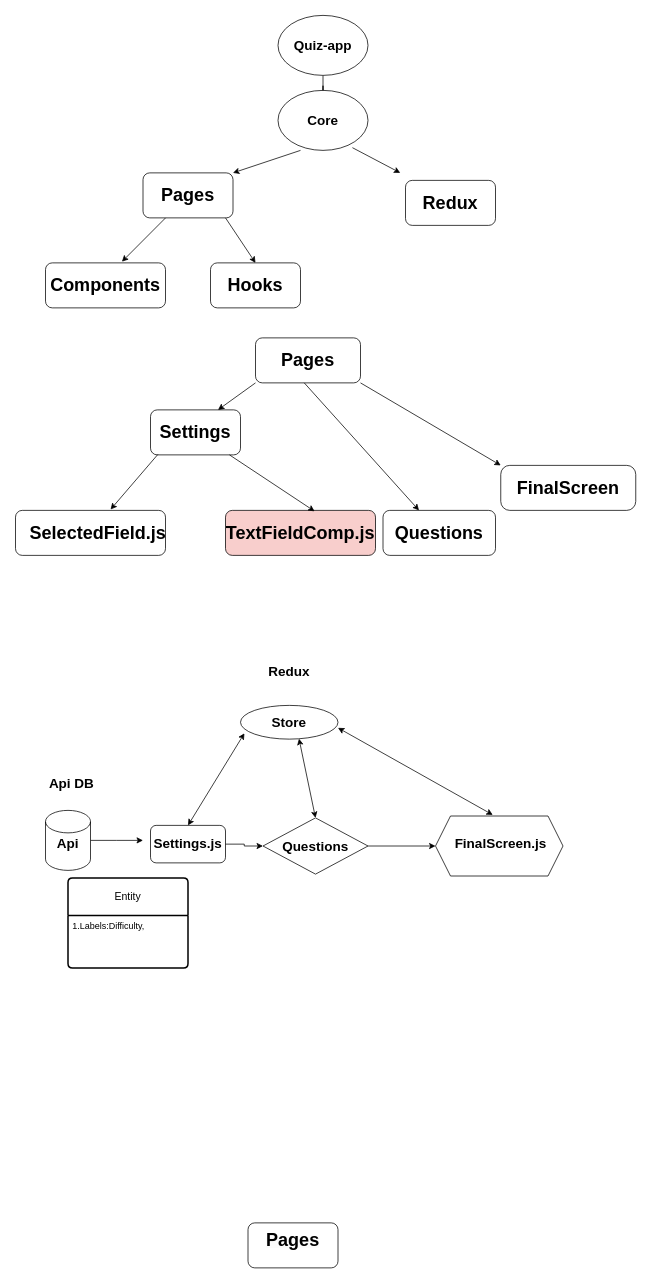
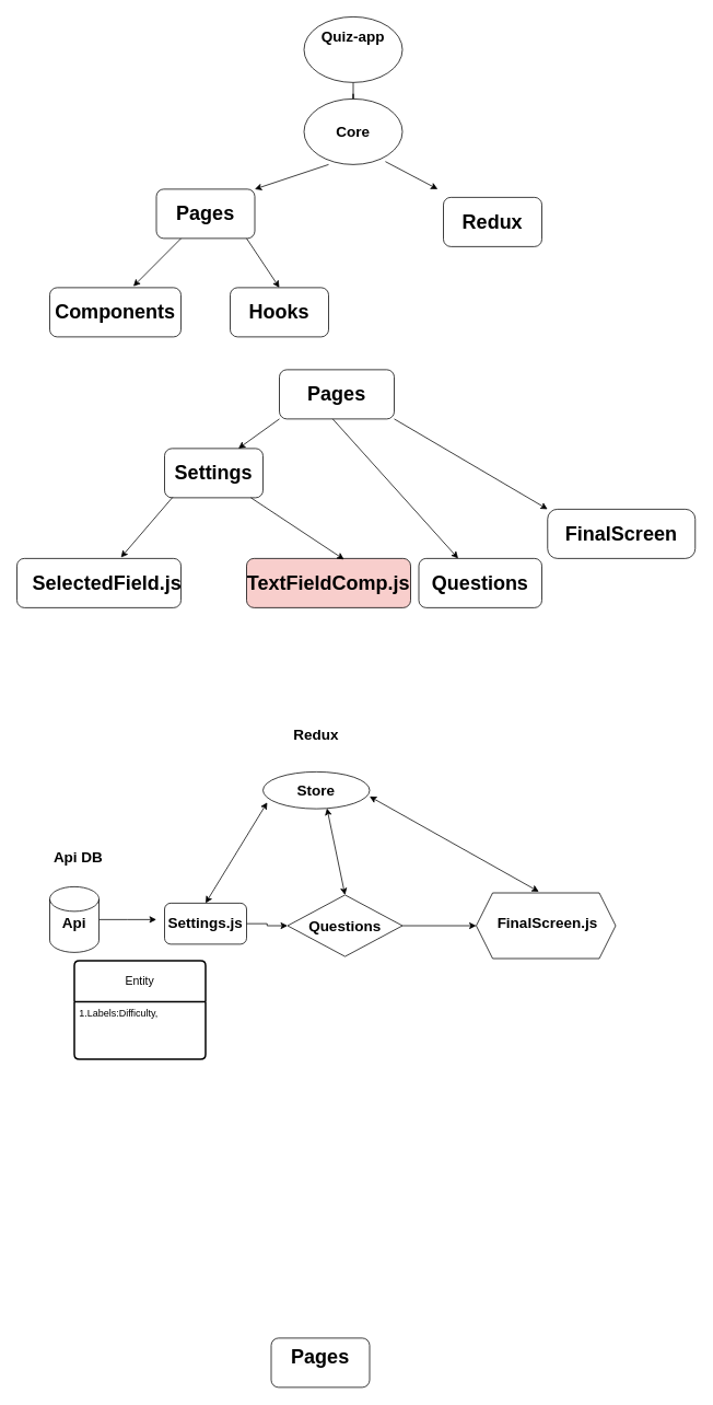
  <mxCell id="0" />
  <mxCell id="1" parent="0" />
  <mxCell id="2" value="" style="edgeStyle=orthogonalEdgeStyle;rounded=0;orthogonalLoop=1;jettySize=auto;html=1;" edge="1" parent="1" source="3" target="14"><mxGeometry relative="1" as="geometry" /></mxCell>
  <mxCell id="3" value="" style="ellipse;whiteSpace=wrap;html=1;" parent="1" vertex="1"><mxGeometry x="370" y="20" width="120" height="80" as="geometry" /></mxCell>
- <mxCell id="4" value="&lt;b&gt;&lt;font style=&quot;font-size: 18px;&quot;&gt;Quiz-app&lt;/font&gt;&lt;/b&gt;" style="text;html=1;align=center;verticalAlign=middle;whiteSpace=wrap;rounded=0;strokeWidth=9;" parent="1" vertex="1"><mxGeometry x="380" y="37.5" width="100" height="45" as="geometry" /></mxCell>
+ <mxCell id="4" value="&lt;b&gt;&lt;font style=&quot;font-size: 18px;&quot;&gt;Quiz-app&lt;/font&gt;&lt;/b&gt;" style="text;html=1;align=center;verticalAlign=middle;whiteSpace=wrap;rounded=0;strokeWidth=9;" parent="1" vertex="1"><mxGeometry x="380" y="22.5" width="100" height="45" as="geometry" /></mxCell>
  <mxCell id="5" value="" style="rounded=1;whiteSpace=wrap;html=1;" vertex="1" parent="1"><mxGeometry x="60" y="350" width="160" height="60" as="geometry" /></mxCell>
  <mxCell id="6" value="" style="rounded=1;whiteSpace=wrap;html=1;" vertex="1" parent="1"><mxGeometry x="280" y="350" width="120" height="60" as="geometry" /></mxCell>
  <mxCell id="7" value="" style="rounded=1;whiteSpace=wrap;html=1;" vertex="1" parent="1"><mxGeometry x="190" y="230" width="120" height="60" as="geometry" /></mxCell>
  <mxCell id="8" value="" style="rounded=1;whiteSpace=wrap;html=1;" vertex="1" parent="1"><mxGeometry x="540" y="240" width="120" height="60" as="geometry" /></mxCell>
  <mxCell id="9" value="&lt;b&gt;&lt;font style=&quot;font-size: 24px;&quot;&gt;Components&lt;/font&gt;&lt;/b&gt;" style="text;html=1;align=center;verticalAlign=middle;whiteSpace=wrap;rounded=0;" vertex="1" parent="1"><mxGeometry x="110" y="365" width="60" height="30" as="geometry" /></mxCell>
  <mxCell id="10" value="&lt;font style=&quot;font-size: 24px;&quot;&gt;&lt;b&gt;Hooks&lt;/b&gt;&lt;/font&gt;" style="text;html=1;align=center;verticalAlign=middle;whiteSpace=wrap;rounded=0;" vertex="1" parent="1"><mxGeometry x="310" y="365" width="60" height="30" as="geometry" /></mxCell>
  <mxCell id="11" value="&lt;b&gt;&lt;font style=&quot;font-size: 24px;&quot;&gt;Pages&lt;/font&gt;&lt;/b&gt;" style="text;html=1;align=center;verticalAlign=middle;whiteSpace=wrap;rounded=0;" vertex="1" parent="1"><mxGeometry x="220" y="245" width="60" height="30" as="geometry" /></mxCell>
  <mxCell id="12" value="&lt;b&gt;&lt;font style=&quot;font-size: 24px;&quot;&gt;Redux&lt;/font&gt;&lt;/b&gt;" style="text;html=1;align=center;verticalAlign=middle;whiteSpace=wrap;rounded=0;" vertex="1" parent="1"><mxGeometry x="570" y="255" width="60" height="30" as="geometry" /></mxCell>
  <mxCell id="13" value="" style="ellipse;whiteSpace=wrap;html=1;" vertex="1" parent="1"><mxGeometry x="370" y="120" width="120" height="80" as="geometry" /></mxCell>
  <mxCell id="14" value="&lt;b&gt;&lt;font style=&quot;font-size: 18px;&quot;&gt;Core&lt;/font&gt;&lt;/b&gt;" style="text;html=1;align=center;verticalAlign=middle;whiteSpace=wrap;rounded=0;strokeWidth=9;" vertex="1" parent="1"><mxGeometry x="375" y="133.75" width="110" height="52.5" as="geometry" /></mxCell>
  <mxCell id="15" value="" style="endArrow=classic;html=1;rounded=0;exitX=0.827;exitY=0.955;exitDx=0;exitDy=0;exitPerimeter=0;" edge="1" parent="1" source="13"><mxGeometry width="50" height="50" relative="1" as="geometry"><mxPoint x="450" y="220" as="sourcePoint" /><mxPoint x="533.038" y="230" as="targetPoint" /></mxGeometry></mxCell>
  <mxCell id="16" value="" style="endArrow=classic;html=1;rounded=0;exitX=1;exitY=0;exitDx=0;exitDy=0;entryX=1;entryY=0;entryDx=0;entryDy=0;" edge="1" parent="1" source="7" target="7"><mxGeometry width="50" height="50" relative="1" as="geometry"><mxPoint x="420" y="330" as="sourcePoint" /><mxPoint x="470" y="280" as="targetPoint" /></mxGeometry></mxCell>
  <mxCell id="17" value="" style="endArrow=classic;html=1;rounded=0;exitX=0.06;exitY=0.805;exitDx=0;exitDy=0;exitPerimeter=0;entryX=1;entryY=0;entryDx=0;entryDy=0;" edge="1" parent="1" target="7"><mxGeometry width="50" height="50" relative="1" as="geometry"><mxPoint x="400" y="200" as="sourcePoint" /><mxPoint x="342.8" y="225.6" as="targetPoint" /></mxGeometry></mxCell>
  <mxCell id="18" value="" style="endArrow=classic;html=1;rounded=0;entryX=0.637;entryY=-0.027;entryDx=0;entryDy=0;entryPerimeter=0;" edge="1" parent="1" source="7" target="5"><mxGeometry width="50" height="50" relative="1" as="geometry"><mxPoint x="170" y="340" as="sourcePoint" /><mxPoint x="220" y="290" as="targetPoint" /></mxGeometry></mxCell>
  <mxCell id="19" value="" style="endArrow=classic;html=1;rounded=0;entryX=0.5;entryY=0;entryDx=0;entryDy=0;" edge="1" parent="1" target="6"><mxGeometry width="50" height="50" relative="1" as="geometry"><mxPoint x="300" y="290" as="sourcePoint" /><mxPoint x="337.18" y="341.99" as="targetPoint" /></mxGeometry></mxCell>
  <mxCell id="20" value="&#10;&lt;b style=&quot;forced-color-adjust: none; color: rgb(0, 0, 0); font-family: Helvetica; font-size: 12px; font-style: normal; font-variant-ligatures: normal; font-variant-caps: normal; letter-spacing: normal; orphans: 2; text-align: center; text-indent: 0px; text-transform: none; widows: 2; word-spacing: 0px; -webkit-text-stroke-width: 0px; white-space: normal; background-color: rgb(251, 251, 251); text-decoration-thickness: initial; text-decoration-style: initial; text-decoration-color: initial;&quot;&gt;&lt;font style=&quot;forced-color-adjust: none; font-size: 24px;&quot;&gt;Pages&lt;/font&gt;&lt;/b&gt;&#10;&#10;" style="rounded=1;whiteSpace=wrap;html=1;" vertex="1" parent="1"><mxGeometry x="330" y="1630" width="120" height="60" as="geometry" /></mxCell>
  <mxCell id="21" value="&lt;div&gt;&lt;br&gt;&lt;/div&gt;" style="rounded=1;whiteSpace=wrap;html=1;" vertex="1" parent="1"><mxGeometry x="340" y="450" width="140" height="60" as="geometry" /></mxCell>
  <mxCell id="22" value="&lt;b&gt;&lt;font style=&quot;font-size: 24px;&quot;&gt;Pages&lt;/font&gt;&lt;/b&gt;" style="text;html=1;align=center;verticalAlign=middle;whiteSpace=wrap;rounded=0;" vertex="1" parent="1"><mxGeometry x="380" y="465" width="60" height="30" as="geometry" /></mxCell>
  <mxCell id="23" value="&lt;div&gt;&lt;br&gt;&lt;/div&gt;" style="rounded=1;whiteSpace=wrap;html=1;" vertex="1" parent="1"><mxGeometry x="200" y="546" width="120" height="60" as="geometry" /></mxCell>
  <mxCell id="24" value="&lt;div&gt;&lt;br&gt;&lt;/div&gt;" style="rounded=1;whiteSpace=wrap;html=1;" vertex="1" parent="1"><mxGeometry x="510" y="680" width="150" height="60" as="geometry" /></mxCell>
  <mxCell id="25" value="&lt;div&gt;&lt;br&gt;&lt;/div&gt;" style="rounded=1;whiteSpace=wrap;html=1;arcSize=20;" vertex="1" parent="1"><mxGeometry x="667" y="620" width="180" height="60" as="geometry" /></mxCell>
  <mxCell id="26" value="&lt;b&gt;&lt;font style=&quot;font-size: 24px;&quot;&gt;Settings&lt;/font&gt;&lt;/b&gt;" style="text;html=1;align=center;verticalAlign=middle;whiteSpace=wrap;rounded=0;" vertex="1" parent="1"><mxGeometry x="230" y="561" width="60" height="30" as="geometry" /></mxCell>
  <mxCell id="27" value="&lt;b&gt;&lt;font style=&quot;font-size: 24px;&quot;&gt;Questions&lt;/font&gt;&lt;/b&gt;&lt;div&gt;&lt;b&gt;&lt;font style=&quot;font-size: 24px;&quot;&gt;&lt;br&gt;&lt;/font&gt;&lt;/b&gt;&lt;/div&gt;" style="text;html=1;align=center;verticalAlign=middle;whiteSpace=wrap;rounded=0;" vertex="1" parent="1"><mxGeometry x="555" y="710" width="60" height="30" as="geometry" /></mxCell>
  <mxCell id="28" value="&lt;b&gt;&lt;font style=&quot;font-size: 24px;&quot;&gt;FinalScreen&lt;/font&gt;&lt;/b&gt;" style="text;html=1;align=center;verticalAlign=middle;whiteSpace=wrap;rounded=0;" vertex="1" parent="1"><mxGeometry x="727" y="635" width="60" height="30" as="geometry" /></mxCell>
  <mxCell id="29" value="" style="endArrow=classic;html=1;rounded=0;exitX=0;exitY=1;exitDx=0;exitDy=0;entryX=0.75;entryY=0;entryDx=0;entryDy=0;" edge="1" parent="1" source="21" target="23"><mxGeometry width="50" height="50" relative="1" as="geometry"><mxPoint x="250" y="520" as="sourcePoint" /><mxPoint x="200" y="570" as="targetPoint" /><Array as="points" /></mxGeometry></mxCell>
  <mxCell id="30" value="" style="endArrow=classic;html=1;rounded=0;entryX=0;entryY=0;entryDx=0;entryDy=0;" edge="1" parent="1" target="25"><mxGeometry width="50" height="50" relative="1" as="geometry"><mxPoint x="480" y="510" as="sourcePoint" /><mxPoint x="530" y="460" as="targetPoint" /></mxGeometry></mxCell>
  <mxCell id="31" value="" style="endArrow=classic;html=1;rounded=0;" edge="1" parent="1" target="24"><mxGeometry width="50" height="50" relative="1" as="geometry"><mxPoint x="405" y="510" as="sourcePoint" /><mxPoint x="455" y="460" as="targetPoint" /></mxGeometry></mxCell>
  <mxCell id="32" value="&lt;div&gt;&lt;b&gt;&lt;font style=&quot;font-size: 24px;&quot;&gt;TextFieldComp.js&lt;/font&gt;&lt;/b&gt;&lt;br&gt;&lt;/div&gt;" style="rounded=1;whiteSpace=wrap;html=1;fillColor=#f8cecc;" vertex="1" parent="1"><mxGeometry x="300" y="680" width="200" height="60" as="geometry" /></mxCell>
  <mxCell id="33" value="&lt;div&gt;&lt;br&gt;&lt;/div&gt;" style="rounded=1;whiteSpace=wrap;html=1;" vertex="1" parent="1"><mxGeometry y="680" width="200" height="60" as="geometry" x="20" /></mxCell>
  <mxCell id="34" value="&lt;font style=&quot;font-size: 24px;&quot;&gt;&lt;b&gt;&lt;font style=&quot;&quot;&gt;SelectedField&lt;/font&gt;.js&lt;/b&gt;&lt;/font&gt;" style="text;html=1;align=center;verticalAlign=middle;whiteSpace=wrap;rounded=0;" vertex="1" parent="1"><mxGeometry x="100" y="695" width="60" height="30" as="geometry" /></mxCell>
  <mxCell id="35" value="" style="endArrow=classic;html=1;rounded=0;entryX=0.594;entryY=0.02;entryDx=0;entryDy=0;entryPerimeter=0;" edge="1" parent="1" source="23" target="32"><mxGeometry width="50" height="50" relative="1" as="geometry"><mxPoint x="320" y="610" as="sourcePoint" /><mxPoint x="430" y="660" as="targetPoint" /><Array as="points" /></mxGeometry></mxCell>
  <mxCell id="36" value="" style="endArrow=classic;html=1;rounded=0;exitX=0.083;exitY=0.987;exitDx=0;exitDy=0;exitPerimeter=0;entryX=0.634;entryY=-0.02;entryDx=0;entryDy=0;entryPerimeter=0;" edge="1" parent="1" source="23" target="33"><mxGeometry width="50" height="50" relative="1" as="geometry"><mxPoint x="380" y="710" as="sourcePoint" /><mxPoint x="430" y="660" as="targetPoint" /></mxGeometry></mxCell>
  <mxCell id="37" value="" style="edgeStyle=orthogonalEdgeStyle;rounded=0;orthogonalLoop=1;jettySize=auto;html=1;" edge="1" parent="1" source="38"><mxGeometry relative="1" as="geometry"><mxPoint x="190" y="1120" as="targetPoint" /></mxGeometry></mxCell>
  <mxCell id="38" value="" style="shape=cylinder3;whiteSpace=wrap;html=1;boundedLbl=1;backgroundOutline=1;size=15;" vertex="1" parent="1"><mxGeometry x="60" y="1080" width="60" height="80" as="geometry" /></mxCell>
  <mxCell id="39" value="&lt;b&gt;&lt;font style=&quot;font-size: 18px;&quot;&gt;Api&lt;/font&gt;&lt;/b&gt;" style="text;html=1;align=center;verticalAlign=middle;whiteSpace=wrap;rounded=0;" vertex="1" parent="1"><mxGeometry x="45" y="1090" width="90" height="70" as="geometry" /></mxCell>
  <mxCell id="40" value="&lt;b&gt;&lt;font style=&quot;font-size: 18px;&quot;&gt;Api DB&lt;/font&gt;&lt;/b&gt;" style="text;html=1;align=center;verticalAlign=middle;whiteSpace=wrap;rounded=0;" vertex="1" parent="1"><mxGeometry x="50" y="1030" width="90" height="30" as="geometry" /></mxCell>
  <mxCell id="41" value="&lt;div&gt;&lt;br&gt;&lt;/div&gt;" style="rounded=1;whiteSpace=wrap;html=1;" vertex="1" parent="1"><mxGeometry x="200" y="1100" width="100" height="50" as="geometry" /></mxCell>
  <mxCell id="42" value="" style="edgeStyle=orthogonalEdgeStyle;rounded=0;orthogonalLoop=1;jettySize=auto;html=1;exitX=1;exitY=0.5;exitDx=0;exitDy=0;" edge="1" parent="1" source="41" target="48"><mxGeometry relative="1" as="geometry"><Array as="points" /></mxGeometry></mxCell>
  <mxCell id="43" value="&lt;font style=&quot;font-size: 18px;&quot;&gt;&lt;b&gt;Settings.js&lt;/b&gt;&lt;/font&gt;" style="text;html=1;align=center;verticalAlign=middle;whiteSpace=wrap;rounded=0;" vertex="1" parent="1"><mxGeometry x="220" y="1110" width="60" height="30" as="geometry" /></mxCell>
  <mxCell id="44" value="" style="ellipse;whiteSpace=wrap;html=1;" vertex="1" parent="1"><mxGeometry x="320" y="940" width="130" height="45" as="geometry" /></mxCell>
  <mxCell id="45" value="&lt;b&gt;&lt;font style=&quot;font-size: 18px;&quot;&gt;Store&lt;/font&gt;&lt;/b&gt;" style="text;html=1;align=center;verticalAlign=middle;whiteSpace=wrap;rounded=0;" vertex="1" parent="1"><mxGeometry x="355" y="947.5" width="60" height="30" as="geometry" /></mxCell>
  <mxCell id="46" value="&lt;b&gt;&lt;font style=&quot;font-size: 18px;&quot;&gt;Redux&lt;/font&gt;&lt;/b&gt;" style="text;html=1;align=center;verticalAlign=middle;whiteSpace=wrap;rounded=0;" vertex="1" parent="1"><mxGeometry x="355" y="880" width="60" height="30" as="geometry" /></mxCell>
  <mxCell id="47" value="" style="edgeStyle=orthogonalEdgeStyle;rounded=0;orthogonalLoop=1;jettySize=auto;html=1;" edge="1" parent="1" source="48" target="54"><mxGeometry relative="1" as="geometry" /></mxCell>
  <mxCell id="48" value="" style="rhombus;whiteSpace=wrap;html=1;" vertex="1" parent="1"><mxGeometry x="350" y="1090" width="140" height="75" as="geometry" /></mxCell>
  <mxCell id="49" value="&lt;b&gt;&lt;font style=&quot;font-size: 18px;&quot;&gt;Questions&lt;/font&gt;&lt;/b&gt;" style="text;html=1;align=center;verticalAlign=middle;whiteSpace=wrap;rounded=0;" vertex="1" parent="1"><mxGeometry x="390" y="1112.5" width="60" height="30" as="geometry" /></mxCell>
  <mxCell id="50" value="" style="endArrow=classic;startArrow=classic;html=1;rounded=0;exitX=0.5;exitY=0;exitDx=0;exitDy=0;entryX=0.04;entryY=0.827;entryDx=0;entryDy=0;entryPerimeter=0;" edge="1" parent="1" source="41" target="44"><mxGeometry width="50" height="50" relative="1" as="geometry"><mxPoint x="215" y="1092.5" as="sourcePoint" /><mxPoint x="350" y="977.5" as="targetPoint" /></mxGeometry></mxCell>
  <mxCell id="51" value="" style="endArrow=classic;startArrow=classic;html=1;rounded=0;exitX=0.6;exitY=0.987;exitDx=0;exitDy=0;exitPerimeter=0;entryX=0.5;entryY=0;entryDx=0;entryDy=0;" edge="1" parent="1" source="44" target="48"><mxGeometry width="50" height="50" relative="1" as="geometry"><mxPoint x="330" y="1170" as="sourcePoint" /><mxPoint x="380" y="1120" as="targetPoint" /><Array as="points" /></mxGeometry></mxCell>
  <mxCell id="52" value="Entity" style="swimlane;childLayout=stackLayout;horizontal=1;startSize=50;horizontalStack=0;rounded=1;fontSize=14;fontStyle=0;strokeWidth=2;resizeParent=0;resizeLast=1;shadow=0;dashed=0;align=center;arcSize=4;whiteSpace=wrap;html=1;" vertex="1" parent="1"><mxGeometry x="90" y="1170" width="160" height="120" as="geometry" /></mxCell>
  <mxCell id="53" value="1.Labels:Difficulty," style="align=left;strokeColor=none;fillColor=none;spacingLeft=4;fontSize=12;verticalAlign=top;resizable=0;rotatable=0;part=1;html=1;" vertex="1" parent="52"><mxGeometry y="50" width="160" height="70" as="geometry" /></mxCell>
  <mxCell id="54" value="" style="shape=hexagon;perimeter=hexagonPerimeter2;whiteSpace=wrap;html=1;fixedSize=1;" vertex="1" parent="1"><mxGeometry x="580" y="1087.5" width="170" height="80" as="geometry" /></mxCell>
  <mxCell id="55" value="&lt;b&gt;&lt;font style=&quot;font-size: 18px;&quot;&gt;&lt;font style=&quot;&quot;&gt;FinalScreen&lt;/font&gt;.js&lt;/font&gt;&lt;/b&gt;" style="text;strokeColor=none;fillColor=none;spacingLeft=4;spacingRight=4;overflow=hidden;rotatable=0;points=[[0,0.5],[1,0.5]];portConstraint=eastwest;fontSize=12;whiteSpace=wrap;html=1;" vertex="1" parent="1"><mxGeometry x="600" y="1107.5" width="160" height="40" as="geometry" /></mxCell>
  <mxCell id="56" value="" style="endArrow=classic;startArrow=classic;html=1;rounded=0;entryX=0.449;entryY=-0.019;entryDx=0;entryDy=0;entryPerimeter=0;" edge="1" parent="1" target="54"><mxGeometry width="50" height="50" relative="1" as="geometry"><mxPoint x="450" y="970" as="sourcePoint" /><mxPoint x="500" y="920" as="targetPoint" /></mxGeometry></mxCell>
